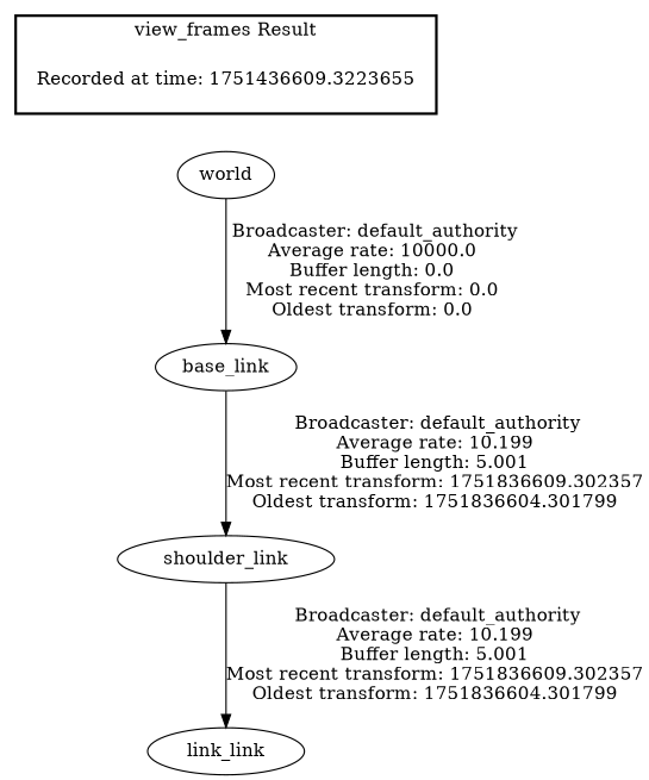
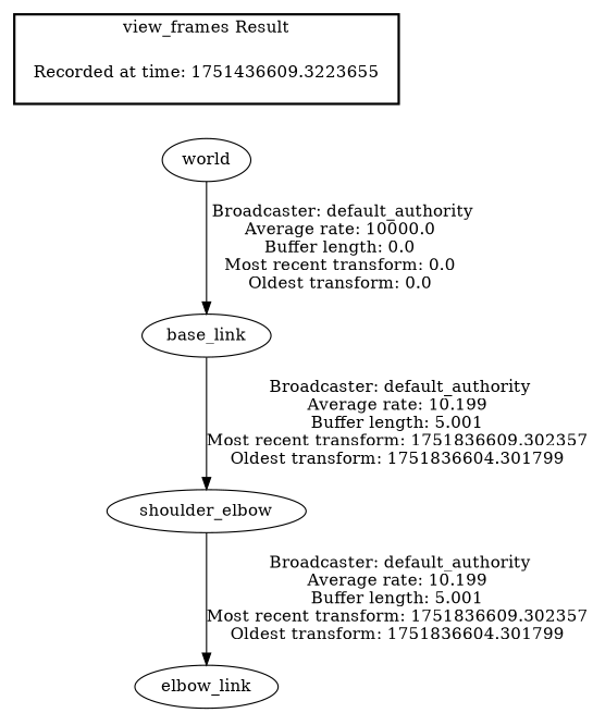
  digraph {
    n1 [label="Recorded at time: 1751436609.3223655" shape=plaintext]
    world
    base_link
-   shoulder_link
-   elbow_link [label=link_link]
+   shoulder_link [label=shoulder_elbow]
+   elbow_link
    subgraph cluster_1 {
      color=black
      label="view_frames Result"
      style=bold
      n1
    }
    n1 -> world [style=invis]
    world -> base_link [label=" Broadcaster: default_authority\nAverage rate: 10000.0\nBuffer length: 0.0\nMost recent transform: 0.0\nOldest transform: 0.0\n"]
    base_link -> shoulder_link [label=" Broadcaster: default_authority\nAverage rate: 10.199\nBuffer length: 5.001\nMost recent transform: 1751836609.302357\nOldest transform: 1751836604.301799\n"]
    shoulder_link -> elbow_link [label=" Broadcaster: default_authority\nAverage rate: 10.199\nBuffer length: 5.001\nMost recent transform: 1751836609.302357\nOldest transform: 1751836604.301799\n"]
  }
